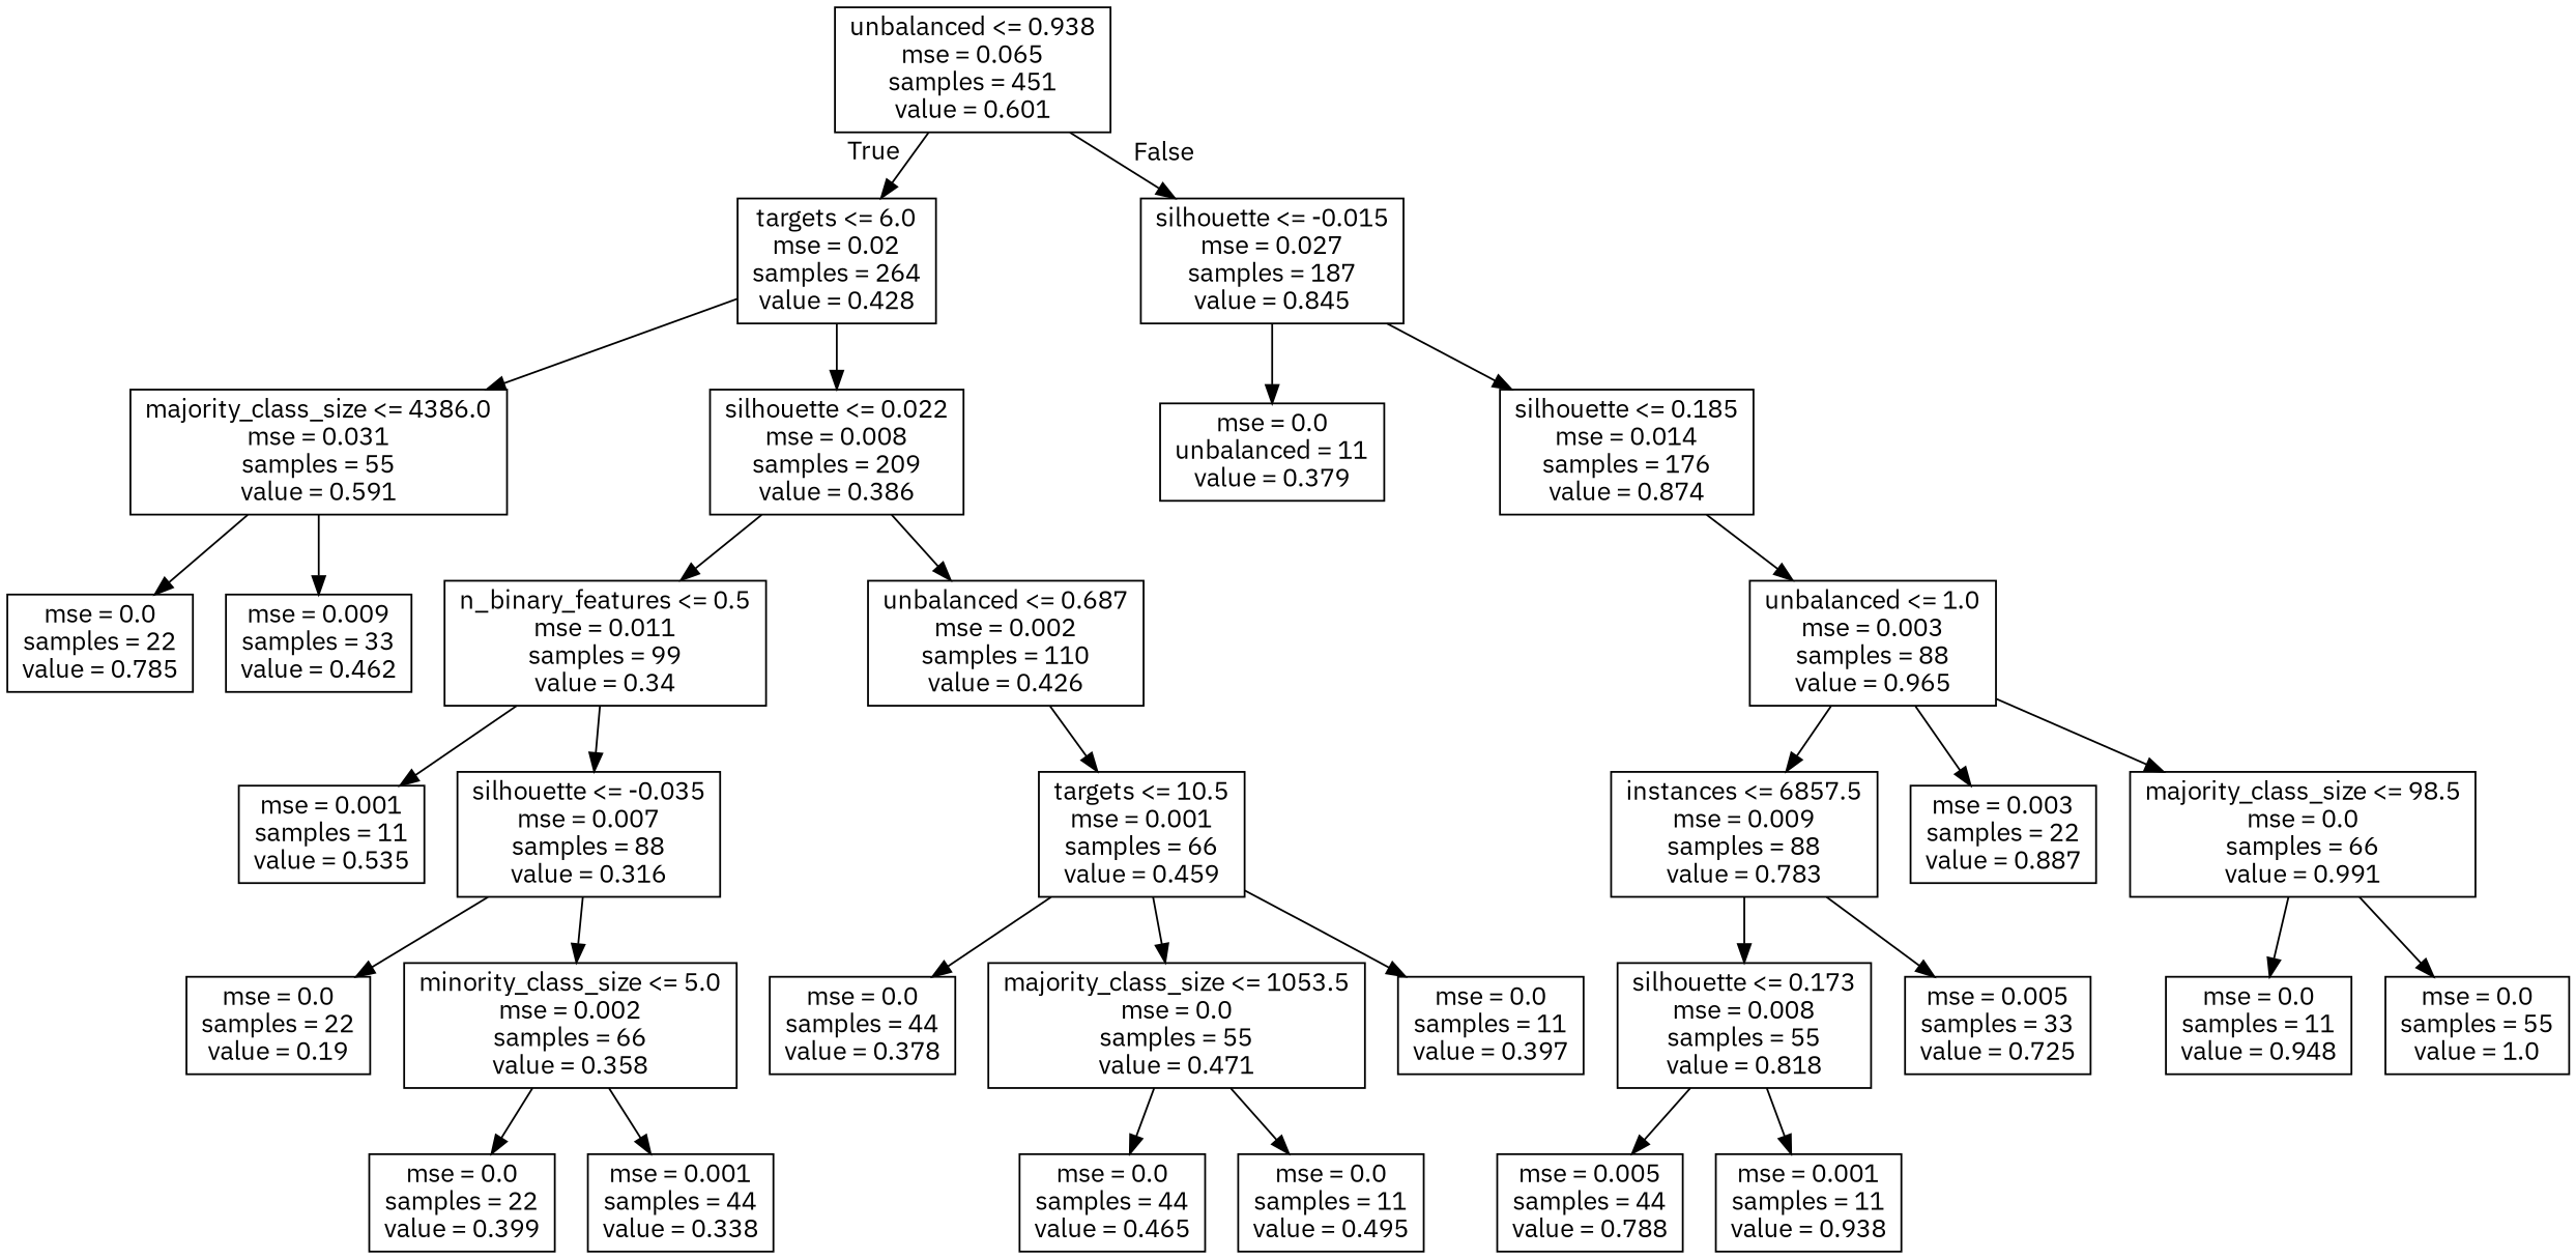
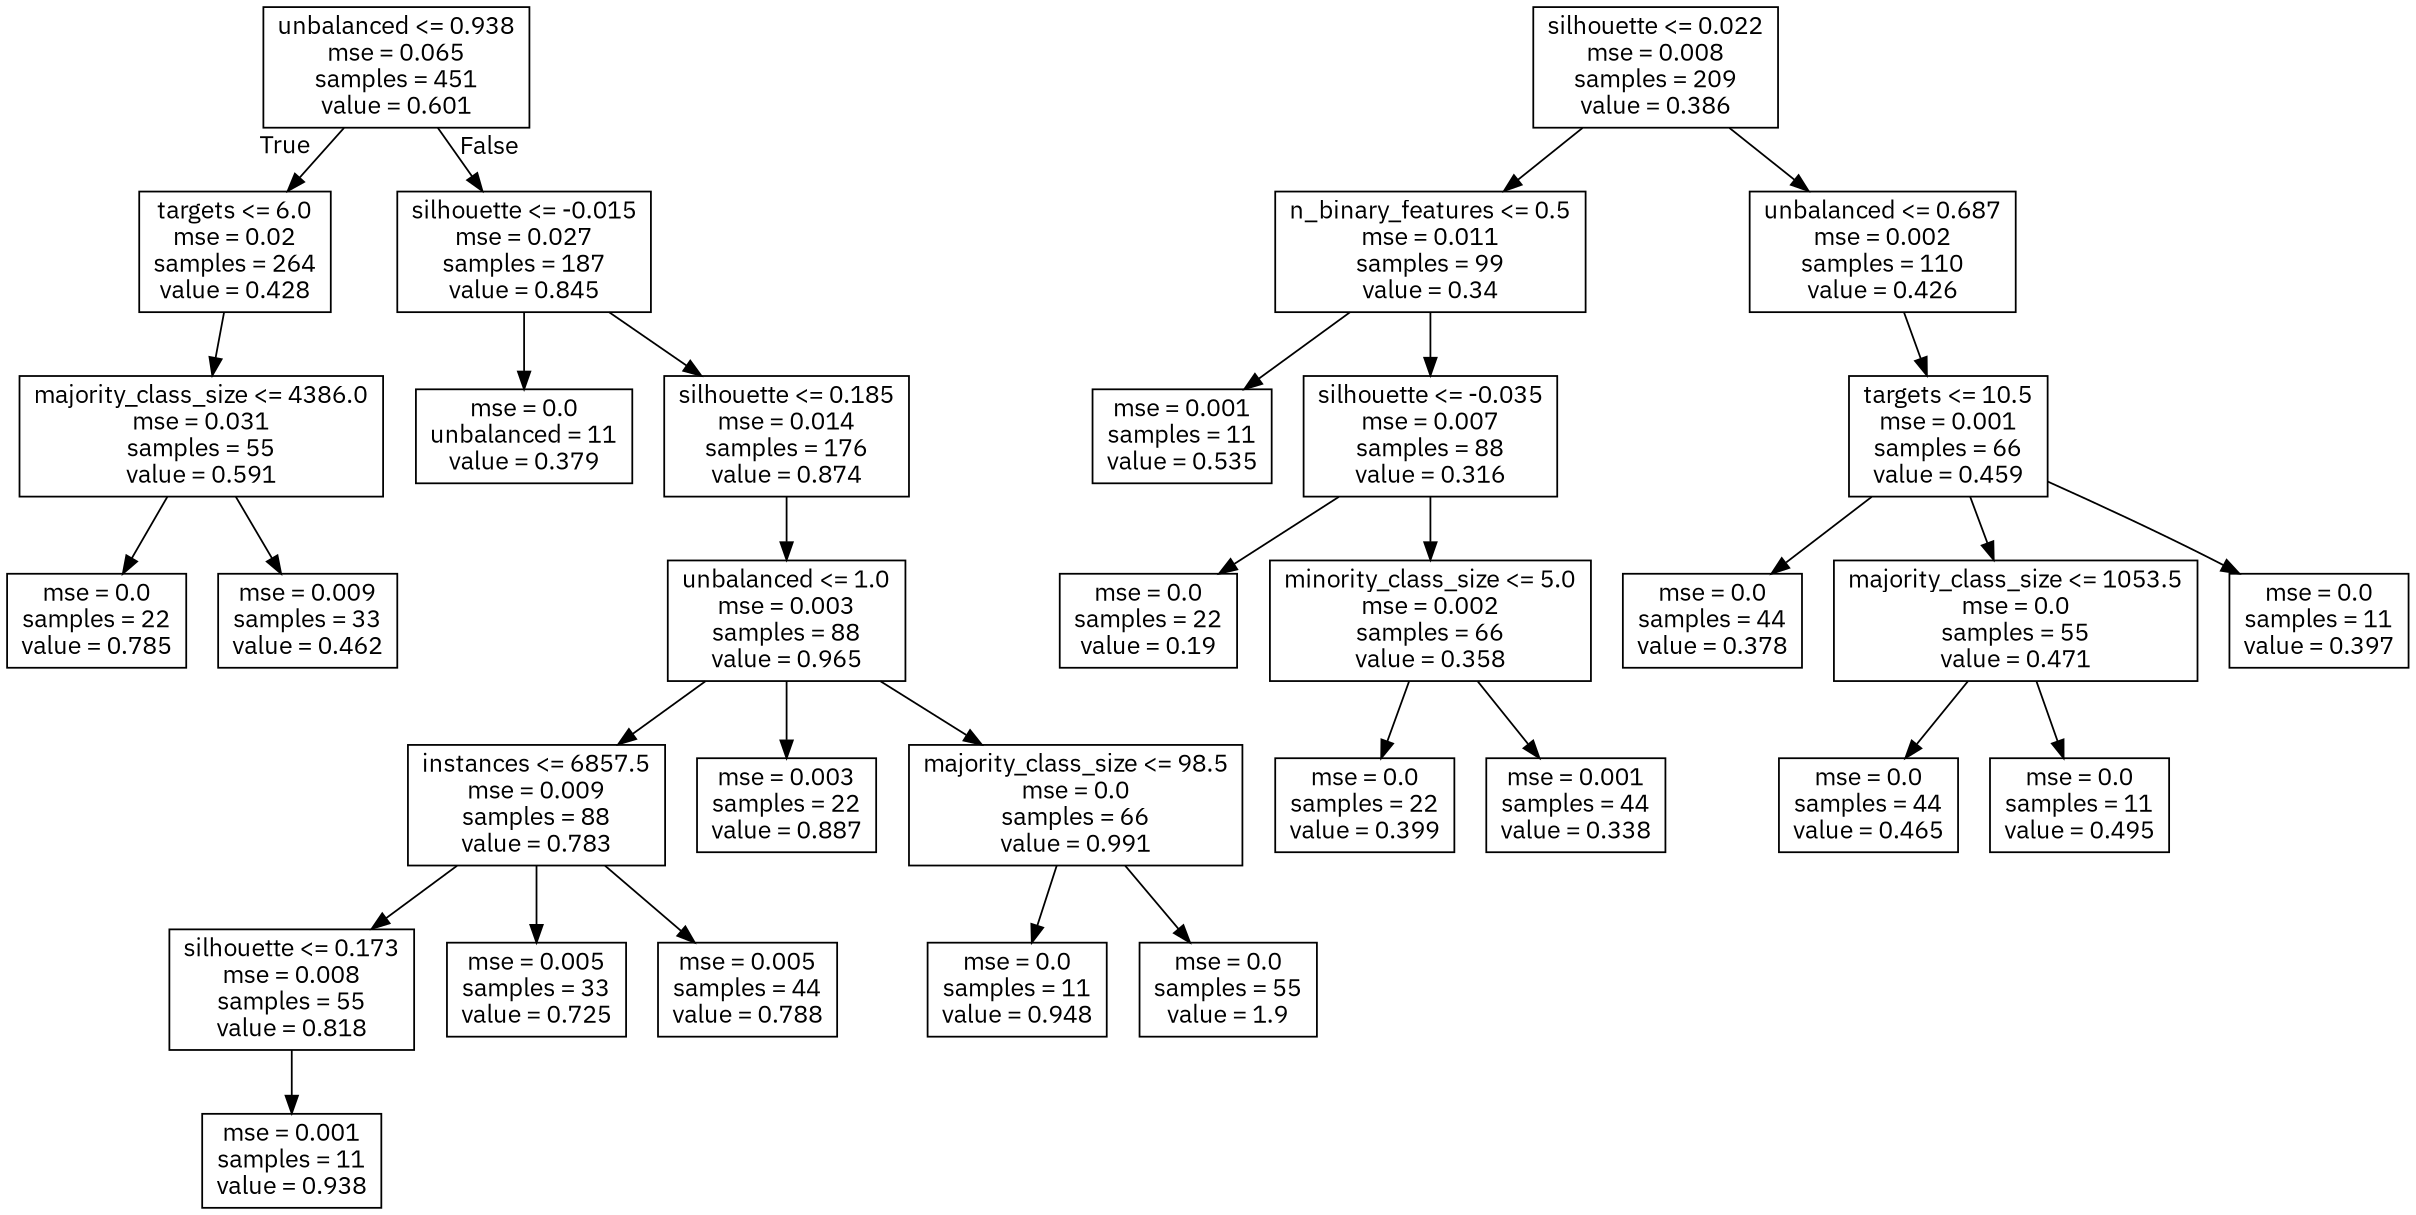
  digraph {
    fontname="IBM Plex Sans"
    node [fontname="IBM Plex Sans" shape=box]
    edge [fontname="IBM Plex Sans"]
    n1 [label="unbalanced <= 0.938\nmse = 0.065\nsamples = 451\nvalue = 0.601"]
    n2 [label="targets <= 6.0\nmse = 0.02\nsamples = 264\nvalue = 0.428"]
    n3 [label="silhouette <= -0.015\nmse = 0.027\nsamples = 187\nvalue = 0.845"]
    n4 [label="majority_class_size <= 4386.0\nmse = 0.031\nsamples = 55\nvalue = 0.591"]
    n5 [label="silhouette <= 0.022\nmse = 0.008\nsamples = 209\nvalue = 0.386"]
    n6 [label="mse = 0.0\nunbalanced = 11\nvalue = 0.379"]
    n7 [label="silhouette <= 0.185\nmse = 0.014\nsamples = 176\nvalue = 0.874"]
    n8 [label="mse = 0.0\nsamples = 22\nvalue = 0.785"]
    n9 [label="mse = 0.009\nsamples = 33\nvalue = 0.462"]
    n10 [label="n_binary_features <= 0.5\nmse = 0.011\nsamples = 99\nvalue = 0.34"]
    n11 [label="unbalanced <= 0.687\nmse = 0.002\nsamples = 110\nvalue = 0.426"]
    n12 [label="mse = 0.001\nsamples = 11\nvalue = 0.535"]
    n13 [label="silhouette <= -0.035\nmse = 0.007\nsamples = 88\nvalue = 0.316"]
    n14 [label="targets <= 10.5\nmse = 0.001\nsamples = 66\nvalue = 0.459"]
    n15 [label="mse = 0.0\nsamples = 22\nvalue = 0.19"]
    n16 [label="minority_class_size <= 5.0\nmse = 0.002\nsamples = 66\nvalue = 0.358"]
    n17 [label="mse = 0.0\nsamples = 22\nvalue = 0.399"]
    n18 [label="mse = 0.001\nsamples = 44\nvalue = 0.338"]
    n19 [label="mse = 0.0\nsamples = 44\nvalue = 0.378"]
    n20 [label="majority_class_size <= 1053.5\nmse = 0.0\nsamples = 55\nvalue = 0.471"]
    n21 [label="mse = 0.0\nsamples = 11\nvalue = 0.397"]
    n22 [label="mse = 0.0\nsamples = 44\nvalue = 0.465"]
    n23 [label="mse = 0.0\nsamples = 11\nvalue = 0.495"]
    n24 [label="unbalanced <= 1.0\nmse = 0.003\nsamples = 88\nvalue = 0.965"]
    n25 [label="instances <= 6857.5\nmse = 0.009\nsamples = 88\nvalue = 0.783"]
    n26 [label="silhouette <= 0.173\nmse = 0.008\nsamples = 55\nvalue = 0.818"]
    n27 [label="mse = 0.005\nsamples = 33\nvalue = 0.725"]
    n28 [label="mse = 0.003\nsamples = 22\nvalue = 0.887"]
    n29 [label="majority_class_size <= 98.5\nmse = 0.0\nsamples = 66\nvalue = 0.991"]
    n30 [label="mse = 0.005\nsamples = 44\nvalue = 0.788"]
    n31 [label="mse = 0.001\nsamples = 11\nvalue = 0.938"]
    n32 [label="mse = 0.0\nsamples = 11\nvalue = 0.948"]
-   n33 [label="mse = 0.0\nsamples = 55\nvalue = 1.0"]
+   n33 [label="mse = 0.0\nsamples = 55\nvalue = 1.9"]
    n1 -> n2 [headlabel=True labelangle=45 labeldistance=2.5]
    n1 -> n3 [headlabel=False labelangle=-45 labeldistance=2.5]
    n2 -> n4
-   n2 -> n5
    n3 -> n6
    n3 -> n7
    n4 -> n8
    n4 -> n9
    n5 -> n10
    n5 -> n11
    n7 -> n24
    n10 -> n12
    n10 -> n13
    n11 -> n14
    n13 -> n15
    n13 -> n16
    n14 -> n19
    n14 -> n20
    n14 -> n21
    n16 -> n17
    n16 -> n18
    n20 -> n22
    n20 -> n23
    n24 -> n25
    n24 -> n28
    n24 -> n29
    n25 -> n26
    n25 -> n27
-   n26 -> n30
+   n25 -> n30
    n26 -> n31
    n29 -> n32
    n29 -> n33
  }
